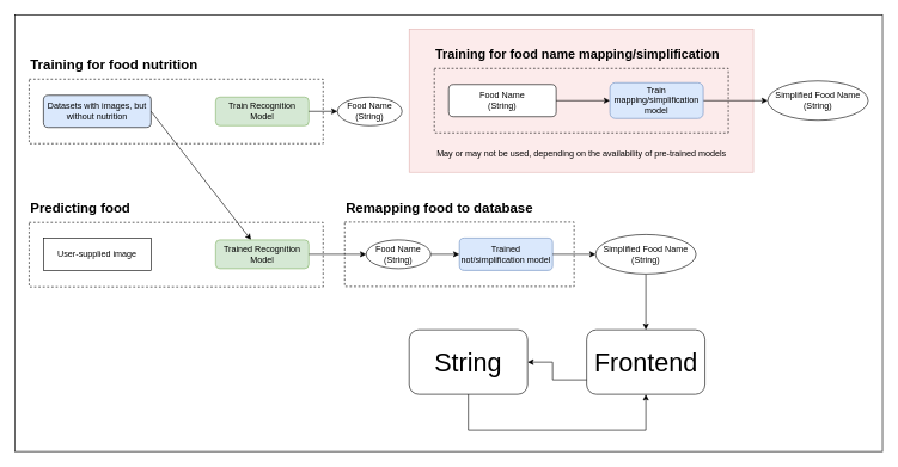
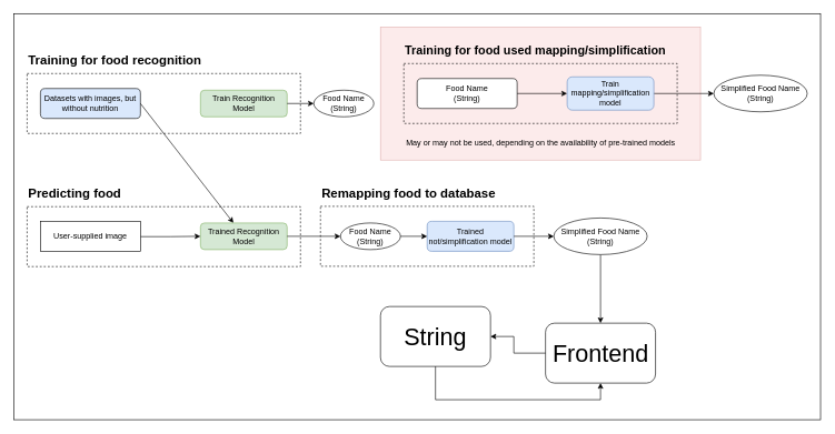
  <mxCell id="0" />
  <mxCell id="1" parent="0" />
  <mxCell id="2" value="" style="rounded=0;whiteSpace=wrap;html=1;" vertex="1" parent="1"><mxGeometry x="20" y="20" width="1210" height="610" as="geometry" /></mxCell>
  <mxCell id="3" value="" style="rounded=0;whiteSpace=wrap;html=1;fillStyle=auto;opacity=40;fillColor=#f8cecc;strokeColor=#b85450;" vertex="1" parent="1"><mxGeometry x="570" y="40" width="480" height="200" as="geometry" /></mxCell>
  <mxCell id="4" value="" style="rounded=0;whiteSpace=wrap;html=1;fillColor=none;dashed=1;" vertex="1" parent="1"><mxGeometry x="40" y="310" width="410" height="90" as="geometry" /></mxCell>
  <mxCell id="5" value="" style="rounded=0;whiteSpace=wrap;html=1;fillColor=none;dashed=1;" vertex="1" parent="1"><mxGeometry x="40" y="110" width="410" height="90" as="geometry" /></mxCell>
  <mxCell id="6" value="Datasets with images, but without nutrition" style="rounded=1;whiteSpace=wrap;html=1;fillColor=#dae8fc;" vertex="1" parent="1"><mxGeometry x="60" y="132.5" width="150" height="45" as="geometry" /></mxCell>
- <mxCell id="7" value="Training for food nutrition" style="text;html=1;strokeColor=none;fillColor=none;align=left;verticalAlign=middle;whiteSpace=wrap;rounded=0;fontSize=19;fontStyle=1" vertex="1" parent="1"><mxGeometry x="40" y="70" width="270" height="40" as="geometry" /></mxCell>
+ <mxCell id="7" value="Training for food recognition" style="text;html=1;strokeColor=none;fillColor=none;align=left;verticalAlign=middle;whiteSpace=wrap;rounded=0;fontSize=19;fontStyle=1" vertex="1" parent="1"><mxGeometry x="40" y="70" width="270" height="40" as="geometry" /></mxCell>
  <mxCell id="8" value="" style="endArrow=classic;html=1;rounded=0;exitX=1;exitY=0.5;exitDx=0;exitDy=0;" edge="1" parent="1" source="6" target="10"><mxGeometry width="50" height="50" relative="1" as="geometry"><mxPoint x="310" y="315" as="sourcePoint" /><mxPoint x="360" y="265" as="targetPoint" /></mxGeometry></mxCell>
  <mxCell id="9" value="Train Recognition Model" style="rounded=1;whiteSpace=wrap;html=1;fillColor=#d5e8d4;strokeColor=#82b366;" vertex="1" parent="1"><mxGeometry x="300" y="135" width="130" height="40" as="geometry" /></mxCell>
  <mxCell id="10" value="Trained Recognition Model" style="rounded=1;whiteSpace=wrap;html=1;fillColor=#d5e8d4;strokeColor=#82b366;" vertex="1" parent="1"><mxGeometry x="300" y="334.5" width="130" height="40" as="geometry" /></mxCell>
  <mxCell id="11" style="edgeStyle=orthogonalEdgeStyle;rounded=0;orthogonalLoop=1;jettySize=auto;html=1;entryX=1;entryY=0.5;entryDx=0;entryDy=0;" edge="1" parent="1" source="12" target="36"><mxGeometry relative="1" as="geometry"><Array as="points"><mxPoint x="770" y="530" /><mxPoint x="770" y="505" /></Array></mxGeometry></mxCell>
- <mxCell id="12" value="Frontend" style="rounded=1;whiteSpace=wrap;html=1;fillColor=none;fontSize=36;" vertex="1" parent="1"><mxGeometry x="817.5" y="460" width="165" height="90" as="geometry" /></mxCell>
+ <mxCell id="12" value="Frontend" style="rounded=1;whiteSpace=wrap;html=1;fillColor=none;fontSize=36;" vertex="1" parent="1"><mxGeometry x="817.5" y="485" width="165" height="90" as="geometry" /></mxCell>
  <mxCell id="13" value="Predicting food" style="text;html=1;strokeColor=none;fillColor=none;align=left;verticalAlign=middle;whiteSpace=wrap;rounded=0;fontSize=19;fontStyle=1" vertex="1" parent="1"><mxGeometry x="40" y="270" width="160" height="40" as="geometry" /></mxCell>
+ <mxCell id="14" style="edgeStyle=orthogonalEdgeStyle;rounded=0;orthogonalLoop=1;jettySize=auto;html=1;entryX=0;entryY=0.5;entryDx=0;entryDy=0;" edge="1" parent="1" source="15" target="10"><mxGeometry relative="1" as="geometry" /></mxCell>
  <mxCell id="15" value="User-supplied image" style="whiteSpace=wrap;html=1;rounded=0;" vertex="1" parent="1"><mxGeometry x="60" y="332.5" width="150" height="45" as="geometry" /></mxCell>
  <mxCell id="16" value="" style="rounded=0;whiteSpace=wrap;html=1;fillColor=none;dashed=1;" vertex="1" parent="1"><mxGeometry x="480" y="309.5" width="320" height="90" as="geometry" /></mxCell>
  <mxCell id="17" value="Remapping food to database" style="text;html=1;strokeColor=none;fillColor=none;align=left;verticalAlign=middle;whiteSpace=wrap;rounded=0;fontSize=19;fontStyle=1" vertex="1" parent="1"><mxGeometry x="480" y="270" width="270" height="40" as="geometry" /></mxCell>
  <mxCell id="18" value="" style="rounded=0;whiteSpace=wrap;html=1;fillColor=none;dashed=1;" vertex="1" parent="1"><mxGeometry x="605" y="95" width="410" height="90" as="geometry" /></mxCell>
  <mxCell id="19" value="Food Name&lt;br&gt;(String)" style="rounded=1;whiteSpace=wrap;html=1;" vertex="1" parent="1"><mxGeometry x="625" y="117.5" width="150" height="45" as="geometry" /></mxCell>
  <mxCell id="20" value="" style="endArrow=classic;html=1;rounded=0;exitX=1;exitY=0.5;exitDx=0;exitDy=0;entryX=0;entryY=0.5;entryDx=0;entryDy=0;" edge="1" parent="1" source="19" target="22"><mxGeometry width="50" height="50" relative="1" as="geometry"><mxPoint x="875" y="300" as="sourcePoint" /><mxPoint x="925" y="250" as="targetPoint" /></mxGeometry></mxCell>
  <mxCell id="21" style="edgeStyle=orthogonalEdgeStyle;rounded=0;orthogonalLoop=1;jettySize=auto;html=1;entryX=0;entryY=0.5;entryDx=0;entryDy=0;" edge="1" parent="1" source="22" target="31"><mxGeometry relative="1" as="geometry" /></mxCell>
  <mxCell id="22" value="Train mapping/simplification model" style="rounded=1;whiteSpace=wrap;html=1;fillColor=#dae8fc;strokeColor=#6c8ebf;" vertex="1" parent="1"><mxGeometry x="850" y="115" width="130" height="50" as="geometry" /></mxCell>
- <mxCell id="23" value="Training for food name mapping/simplification" style="text;html=1;strokeColor=none;fillColor=none;align=left;verticalAlign=middle;whiteSpace=wrap;rounded=0;fontSize=18;fontStyle=1" vertex="1" parent="1"><mxGeometry x="605" y="55" width="410" height="40" as="geometry" /></mxCell>
+ <mxCell id="23" value="Training for food used mapping/simplification" style="text;html=1;strokeColor=none;fillColor=none;align=left;verticalAlign=middle;whiteSpace=wrap;rounded=0;fontSize=18;fontStyle=1" vertex="1" parent="1"><mxGeometry x="605" y="55" width="410" height="40" as="geometry" /></mxCell>
  <mxCell id="24" value="Trained not/simplification model" style="rounded=1;whiteSpace=wrap;html=1;fillColor=#dae8fc;strokeColor=#6c8ebf;" vertex="1" parent="1"><mxGeometry x="640" y="332" width="130" height="45" as="geometry" /></mxCell>
  <mxCell id="25" value="" style="endArrow=classic;html=1;rounded=0;exitX=1;exitY=0.5;exitDx=0;exitDy=0;entryX=0;entryY=0.5;entryDx=0;entryDy=0;" edge="1" parent="1" source="9" target="26"><mxGeometry width="50" height="50" relative="1" as="geometry"><mxPoint x="600" y="260" as="sourcePoint" /><mxPoint x="460" y="180" as="targetPoint" /></mxGeometry></mxCell>
  <mxCell id="26" value="Food Name&lt;br&gt;(String)" style="ellipse;whiteSpace=wrap;html=1;" vertex="1" parent="1"><mxGeometry x="470" y="135" width="90" height="40" as="geometry" /></mxCell>
  <mxCell id="27" value="May or may not be used, depending on the availability of pre-trained models" style="text;html=1;strokeColor=none;fillColor=none;align=center;verticalAlign=middle;whiteSpace=wrap;rounded=0;" vertex="1" parent="1"><mxGeometry x="587.5" y="200" width="445" height="30" as="geometry" /></mxCell>
  <mxCell id="28" value="" style="endArrow=classic;html=1;rounded=0;exitX=1;exitY=0.5;exitDx=0;exitDy=0;entryX=0;entryY=0.5;entryDx=0;entryDy=0;" edge="1" parent="1" target="30"><mxGeometry width="50" height="50" relative="1" as="geometry"><mxPoint x="430" y="354.5" as="sourcePoint" /><mxPoint x="460" y="379.5" as="targetPoint" /></mxGeometry></mxCell>
  <mxCell id="29" style="edgeStyle=orthogonalEdgeStyle;rounded=0;orthogonalLoop=1;jettySize=auto;html=1;entryX=0;entryY=0.5;entryDx=0;entryDy=0;" edge="1" parent="1" source="30" target="24"><mxGeometry relative="1" as="geometry" /></mxCell>
  <mxCell id="30" value="Food Name&lt;br&gt;(String)" style="ellipse;whiteSpace=wrap;html=1;" vertex="1" parent="1"><mxGeometry x="510" y="334.5" width="90" height="40" as="geometry" /></mxCell>
  <mxCell id="31" value="Simplified Food Name&lt;br&gt;(String)" style="ellipse;whiteSpace=wrap;html=1;" vertex="1" parent="1"><mxGeometry x="1070" y="112.5" width="140" height="55" as="geometry" /></mxCell>
  <mxCell id="32" style="edgeStyle=orthogonalEdgeStyle;rounded=0;orthogonalLoop=1;jettySize=auto;html=1;entryX=0.5;entryY=0;entryDx=0;entryDy=0;" edge="1" parent="1" source="33" target="12"><mxGeometry relative="1" as="geometry" /></mxCell>
  <mxCell id="33" value="Simplified Food Name&lt;br&gt;(String)" style="ellipse;whiteSpace=wrap;html=1;" vertex="1" parent="1"><mxGeometry x="830" y="327" width="140" height="55" as="geometry" /></mxCell>
  <mxCell id="34" value="" style="endArrow=classic;html=1;rounded=0;exitX=1;exitY=0.5;exitDx=0;exitDy=0;entryX=0;entryY=0.5;entryDx=0;entryDy=0;" edge="1" parent="1" source="24" target="33"><mxGeometry width="50" height="50" relative="1" as="geometry"><mxPoint x="770" y="380" as="sourcePoint" /><mxPoint x="820" y="330" as="targetPoint" /></mxGeometry></mxCell>
  <mxCell id="35" style="edgeStyle=orthogonalEdgeStyle;rounded=0;orthogonalLoop=1;jettySize=auto;html=1;entryX=0.5;entryY=1;entryDx=0;entryDy=0;" edge="1" parent="1" source="36" target="12"><mxGeometry relative="1" as="geometry"><Array as="points"><mxPoint x="653" y="600" /><mxPoint x="900" y="600" /></Array></mxGeometry></mxCell>
  <mxCell id="36" value="String" style="rounded=1;whiteSpace=wrap;html=1;fillColor=none;fontSize=36;" vertex="1" parent="1"><mxGeometry x="570" y="460" width="165" height="90" as="geometry" /></mxCell>
